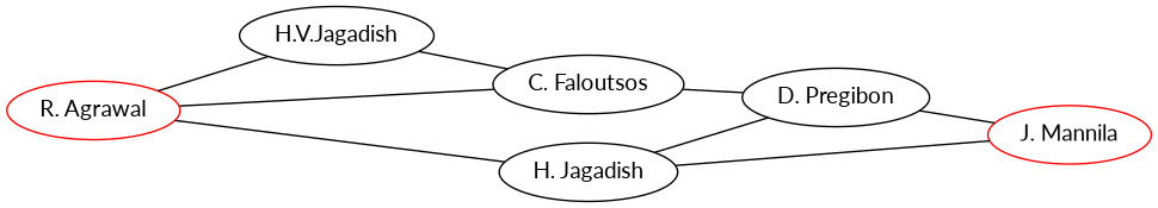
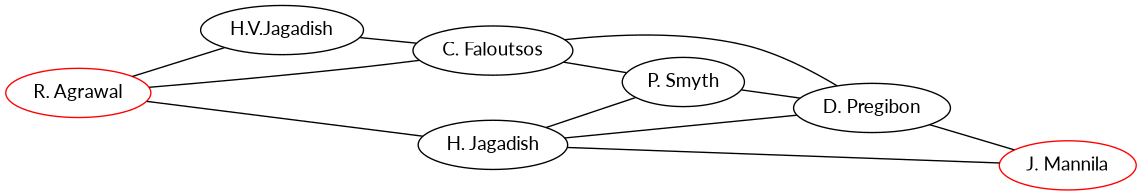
  graph {
    fontname=Lato
    rankdir=LR
    node [fontname=Lato]
    edge [fontname=Lato]
    n1 [color=red label="R. Agrawal"]
    n2 [label="H.V.Jagadish"]
    n3 [label="C. Faloutsos"]
    n4 [label="H. Jagadish"]
    n5 [label="D. Pregibon"]
+   n6 [label="P. Smyth"]
    n7 [color=red label="J. Mannila"]
    n1 -- n2
    n1 -- n3
    n1 -- n4
    n2 -- n3
    n3 -- n5
+   n3 -- n6
    n4 -- n5
+   n4 -- n6
    n4 -- n7
    n5 -- n7
+   n6 -- n5
  }
